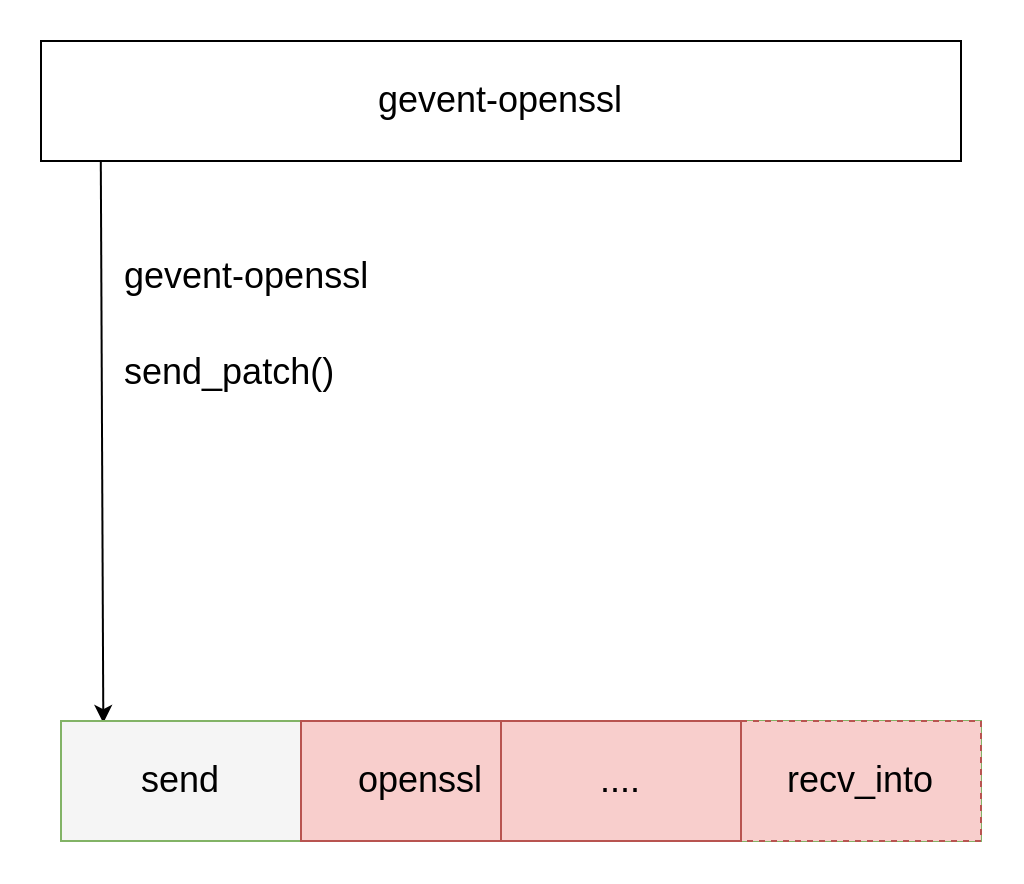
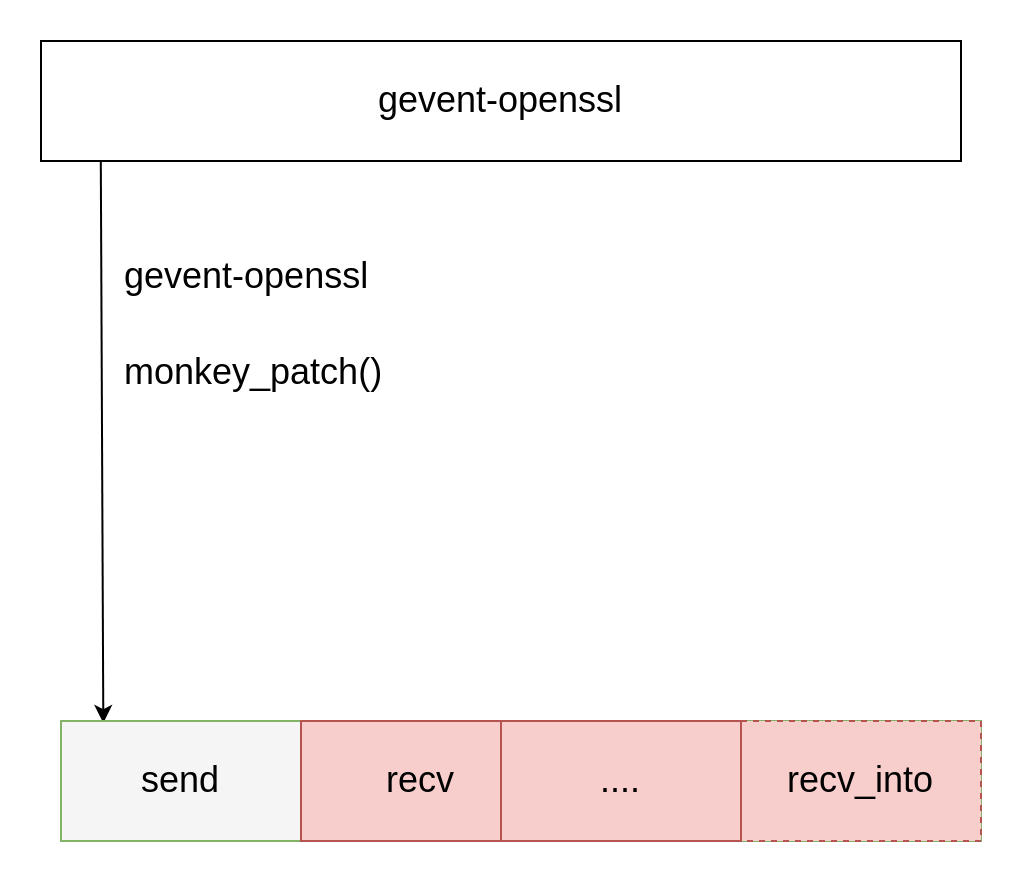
  <mxCell id="0" />
  <mxCell id="1" parent="0" />
  <mxCell id="2" value="&lt;font style=&quot;font-size: 18px&quot;&gt;gevent-openssl&lt;/font&gt;" style="rounded=0;whiteSpace=wrap;html=1;" parent="1" vertex="1"><mxGeometry x="20" y="20" width="460" height="60" as="geometry" /></mxCell>
  <mxCell id="3" value="" style="rounded=0;whiteSpace=wrap;html=1;fillColor=#d5e8d4;strokeColor=#82b366;" parent="1" vertex="1"><mxGeometry x="30" y="360" width="460" height="60" as="geometry" /></mxCell>
  <mxCell id="4" value="" style="endArrow=classic;html=1;exitX=0.065;exitY=1;exitDx=0;exitDy=0;exitPerimeter=0;entryX=0.046;entryY=0.017;entryDx=0;entryDy=0;entryPerimeter=0;" parent="1" source="2" target="3" edge="1"><mxGeometry width="50" height="50" relative="1" as="geometry"><mxPoint x="70" y="170" as="sourcePoint" /><mxPoint x="120" y="120" as="targetPoint" /></mxGeometry></mxCell>
- <mxCell id="5" value="&lt;font style=&quot;font-size: 18px&quot;&gt;send_patch()&lt;br&gt;&lt;/font&gt;" style="text;html=1;resizable=0;points=[];autosize=1;align=left;verticalAlign=top;spacingTop=-4;" parent="1" vertex="1"><mxGeometry x="60" y="172.5" width="140" height="20" as="geometry" /></mxCell>
+ <mxCell id="5" value="&lt;font style=&quot;font-size: 18px&quot;&gt;monkey_patch()&lt;br&gt;&lt;/font&gt;" style="text;html=1;resizable=0;points=[];autosize=1;align=left;verticalAlign=top;spacingTop=-4;" parent="1" vertex="1"><mxGeometry x="60" y="172.5" width="140" height="20" as="geometry" /></mxCell>
  <mxCell id="6" value="&lt;font style=&quot;font-size: 18px&quot;&gt;gevent-openssl&lt;br&gt;&lt;br&gt;&lt;/font&gt;" style="text;html=1;resizable=0;points=[];autosize=1;align=left;verticalAlign=top;spacingTop=-4;" parent="1" vertex="1"><mxGeometry x="60" y="125" width="140" height="30" as="geometry" /></mxCell>
  <mxCell id="7" value="&lt;font style=&quot;font-size: 18px&quot;&gt;recv_into&lt;/font&gt;" style="rounded=0;whiteSpace=wrap;html=1;fillColor=#f8cecc;strokeColor=#b85450;dashed=1;" parent="1" vertex="1"><mxGeometry x="370" y="360" width="120" height="60" as="geometry" /></mxCell>
  <mxCell id="8" value="&lt;font style=&quot;font-size: 18px&quot;&gt;send&lt;/font&gt;" style="rounded=0;whiteSpace=wrap;html=1;fillColor=#f5f5f5;strokeColor=#82b366;" parent="1" vertex="1"><mxGeometry x="30" y="360" width="120" height="60" as="geometry" /></mxCell>
- <mxCell id="9" value="&lt;font style=&quot;font-size: 18px&quot;&gt;openssl&lt;/font&gt;" style="rounded=0;whiteSpace=wrap;html=1;fillColor=#f8cecc;strokeColor=#b85450;" parent="1" vertex="1"><mxGeometry x="150" y="360" width="120" height="60" as="geometry" /></mxCell>
+ <mxCell id="9" value="&lt;font style=&quot;font-size: 18px&quot;&gt;recv&lt;/font&gt;" style="rounded=0;whiteSpace=wrap;html=1;fillColor=#f8cecc;strokeColor=#b85450;" parent="1" vertex="1"><mxGeometry x="150" y="360" width="120" height="60" as="geometry" /></mxCell>
  <mxCell id="10" value="&lt;font style=&quot;font-size: 18px&quot;&gt;....&lt;/font&gt;" style="rounded=0;whiteSpace=wrap;html=1;fillColor=#f8cecc;strokeColor=#b85450;" parent="1" vertex="1"><mxGeometry x="250" y="360" width="120" height="60" as="geometry" /></mxCell>
